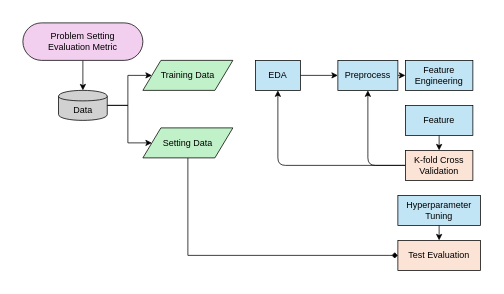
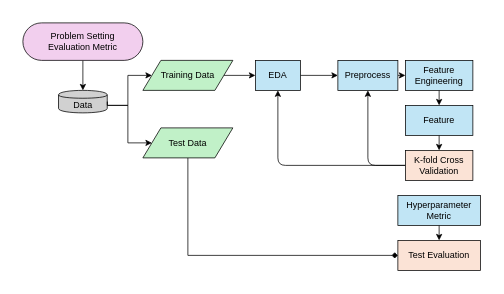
  <mxCell id="0" />
  <mxCell id="1" parent="0" />
  <mxCell id="2" value="" style="html=1;dashed=0;whiteSpace=wrap;strokeColor=none;" parent="1" vertex="1"><mxGeometry x="20" y="20" width="630" height="350" as="geometry" /></mxCell>
  <mxCell id="3" style="edgeStyle=none;html=1;entryX=0.5;entryY=0;entryDx=0;entryDy=0;" parent="1" source="4" target="6" edge="1"><mxGeometry relative="1" as="geometry" /></mxCell>
  <mxCell id="4" value="Problem Setting&lt;div&gt;Evaluation Metric&lt;/div&gt;" style="html=1;dashed=0;whiteSpace=wrap;shape=mxgraph.dfd.start;fillColor=#F2CFEE;" parent="1" vertex="1"><mxGeometry x="30" y="30" width="160" height="50" as="geometry" /></mxCell>
  <mxCell id="5" style="edgeStyle=orthogonalEdgeStyle;html=1;exitX=1;exitY=0.5;exitDx=0;exitDy=0;entryX=0;entryY=0.5;entryDx=0;entryDy=0;rounded=0;curved=0;" parent="1" source="6" target="8" edge="1"><mxGeometry relative="1" as="geometry"><Array as="points"><mxPoint x="170" y="140" /><mxPoint x="170" y="100" /></Array></mxGeometry></mxCell>
- <mxCell id="6" value="Data" style="shape=cylinder;whiteSpace=wrap;html=1;boundedLbl=1;backgroundOutline=1;fillColor=#D1D1D1;" parent="1" vertex="1"><mxGeometry x="77.5" y="120" width="65" height="40" as="geometry" /></mxCell>
+ <mxCell id="6" value="Data" style="shape=cylinder;whiteSpace=wrap;html=1;boundedLbl=1;backgroundOutline=1;fillColor=#D1D1D1;" parent="1" vertex="1"><mxGeometry x="77.5" y="120" width="65" height="30" as="geometry" /></mxCell>
+ <mxCell id="7" value="" style="edgeStyle=none;html=1;" parent="1" source="8" target="12" edge="1"><mxGeometry relative="1" as="geometry" /></mxCell>
  <mxCell id="8" value="Training Data" style="shape=parallelogram;perimeter=parallelogramPerimeter;whiteSpace=wrap;html=1;dashed=0;fillColor=#C1F1C8;" parent="1" vertex="1"><mxGeometry x="190" y="80" width="120" height="40" as="geometry" /></mxCell>
  <mxCell id="9" style="edgeStyle=orthogonalEdgeStyle;html=1;entryX=0;entryY=0.5;entryDx=0;entryDy=0;rounded=0;curved=0;exitX=0.5;exitY=1;exitDx=0;exitDy=0;endArrow=diamond;" parent="1" source="10" target="21" edge="1"><mxGeometry relative="1" as="geometry" /></mxCell>
- <mxCell id="10" value="Setting Data" style="shape=parallelogram;perimeter=parallelogramPerimeter;whiteSpace=wrap;html=1;dashed=0;fillColor=light-dark(#c1f1c8, #ededed);" parent="1" vertex="1"><mxGeometry x="190" y="170" width="120" height="40" as="geometry" /></mxCell>
+ <mxCell id="10" value="Test Data" style="shape=parallelogram;perimeter=parallelogramPerimeter;whiteSpace=wrap;html=1;dashed=0;fillColor=light-dark(#c1f1c8, #ededed);" parent="1" vertex="1"><mxGeometry x="190" y="170" width="120" height="40" as="geometry" /></mxCell>
  <mxCell id="11" value="" style="edgeStyle=none;html=1;" parent="1" source="12" target="14" edge="1"><mxGeometry relative="1" as="geometry" /></mxCell>
  <mxCell id="12" value="EDA" style="html=1;dashed=0;whiteSpace=wrap;fillColor=light-dark(#c1e5f5, #ededed);" parent="1" vertex="1"><mxGeometry x="340" y="80" width="60" height="40" as="geometry" /></mxCell>
  <mxCell id="13" value="" style="edgeStyle=none;html=1;" parent="1" source="14" target="16" edge="1"><mxGeometry relative="1" as="geometry" /></mxCell>
  <mxCell id="14" value="Preprocess" style="html=1;dashed=0;whiteSpace=wrap;fillColor=#C1E5F5;" parent="1" vertex="1"><mxGeometry x="450" y="80" width="80" height="40" as="geometry" /></mxCell>
+ <mxCell id="15" value="" style="edgeStyle=none;html=1;entryX=0.5;entryY=0;entryDx=0;entryDy=0;" parent="1" source="16" target="18" edge="1"><mxGeometry relative="1" as="geometry" /></mxCell>
  <mxCell id="16" value="Feature&lt;div&gt;Engineering&lt;/div&gt;" style="html=1;dashed=0;whiteSpace=wrap;fillColor=#C1E5F5;" parent="1" vertex="1"><mxGeometry x="540" y="80" width="90" height="40" as="geometry" /></mxCell>
  <mxCell id="17" value="" style="edgeStyle=none;html=1;" parent="1" source="18" edge="1"><mxGeometry relative="1" as="geometry"><mxPoint x="585" y="200" as="targetPoint" /></mxGeometry></mxCell>
  <mxCell id="18" value="Feature" style="html=1;dashed=0;whiteSpace=wrap;fillColor=#C1E5F5;" parent="1" vertex="1"><mxGeometry x="540" y="140" width="90" height="40" as="geometry" /></mxCell>
  <mxCell id="19" value="" style="edgeStyle=none;html=1;" parent="1" source="20" target="21" edge="1"><mxGeometry relative="1" as="geometry" /></mxCell>
- <mxCell id="20" value="Hyperparameter&lt;div&gt;Tuning&lt;/div&gt;" style="html=1;dashed=0;whiteSpace=wrap;fillColor=#C1E5F5;" parent="1" vertex="1"><mxGeometry x="530" y="260" width="110" height="40" as="geometry" /></mxCell>
+ <mxCell id="20" value="Hyperparameter&lt;div&gt;Metric&lt;/div&gt;" style="html=1;dashed=0;whiteSpace=wrap;fillColor=#C1E5F5;" parent="1" vertex="1"><mxGeometry x="530" y="260" width="110" height="40" as="geometry" /></mxCell>
  <mxCell id="21" value="Test Evaluation" style="html=1;dashed=0;whiteSpace=wrap;fillColor=#FBE3D6;" parent="1" vertex="1"><mxGeometry x="530" y="320" width="110" height="40" as="geometry" /></mxCell>
  <mxCell id="22" style="edgeStyle=orthogonalEdgeStyle;html=1;exitX=1;exitY=0.5;exitDx=0;exitDy=0;entryX=0;entryY=0.5;entryDx=0;entryDy=0;rounded=0;curved=0;" parent="1" source="6" target="10" edge="1"><mxGeometry relative="1" as="geometry"><mxPoint x="142.5" y="139.5" as="sourcePoint" /><mxPoint x="201.5" y="99.5" as="targetPoint" /><Array as="points"><mxPoint x="170" y="140" /><mxPoint x="170" y="190" /></Array></mxGeometry></mxCell>
  <mxCell id="23" style="edgeStyle=orthogonalEdgeStyle;html=1;exitX=0;exitY=0.5;exitDx=0;exitDy=0;entryX=0.5;entryY=1;entryDx=0;entryDy=0;" parent="1" source="25" target="14" edge="1"><mxGeometry relative="1" as="geometry" /></mxCell>
  <mxCell id="24" style="edgeStyle=orthogonalEdgeStyle;html=1;entryX=0.5;entryY=1;entryDx=0;entryDy=0;exitX=0;exitY=0.5;exitDx=0;exitDy=0;" parent="1" source="25" target="12" edge="1"><mxGeometry relative="1" as="geometry" /></mxCell>
  <mxCell id="25" value="K-fold Cross&lt;div&gt;Validation&lt;/div&gt;" style="html=1;dashed=0;whiteSpace=wrap;fillColor=#FBE3D6;" parent="1" vertex="1"><mxGeometry x="540" y="200" width="90" height="40" as="geometry" /></mxCell>
